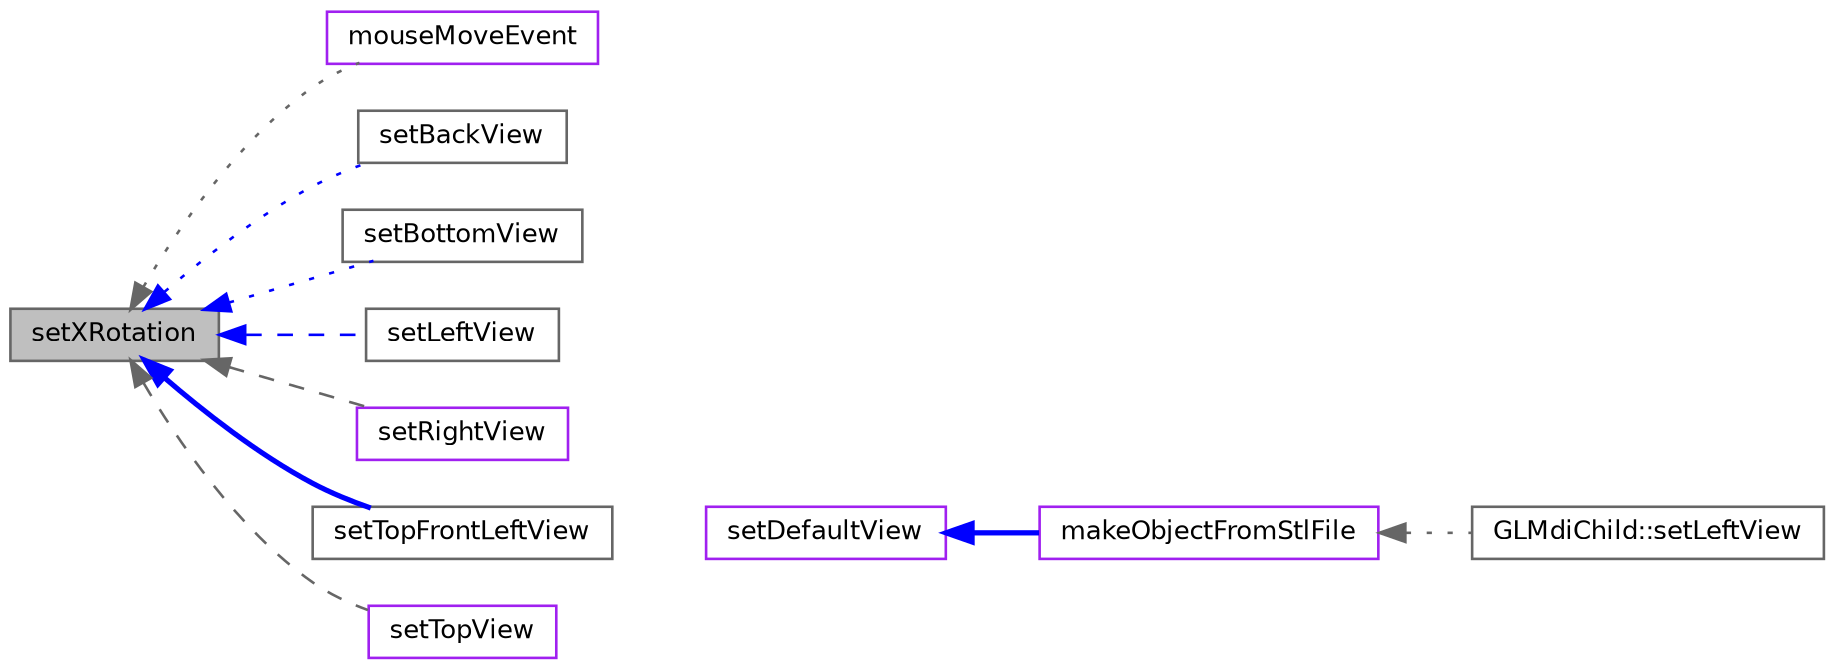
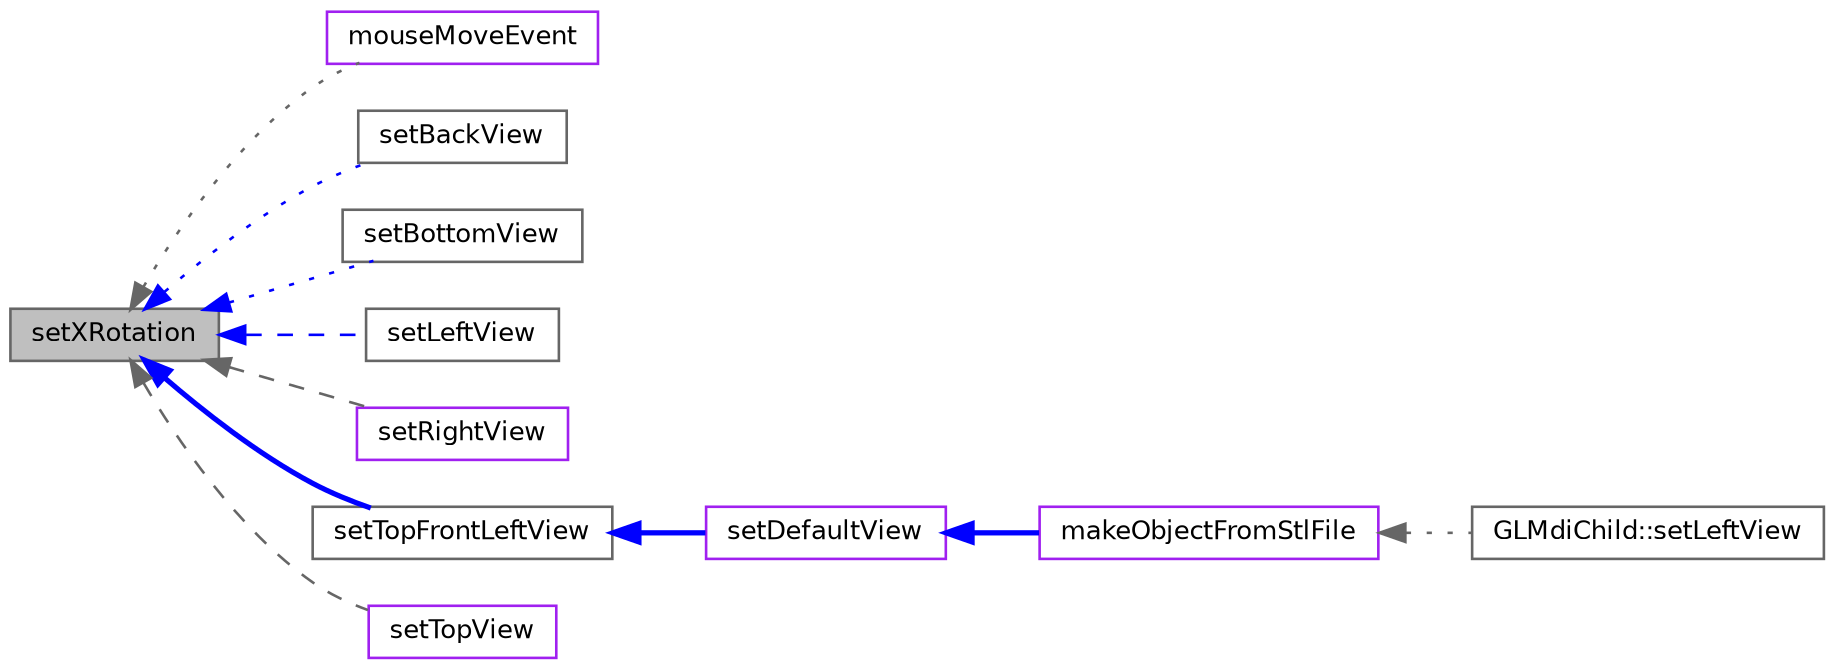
  digraph {
    rankdir=LR
    node [color=gray40 fillcolor=white fontname=Helvetica fontsize=10 shape=record style=filled]
    edge [color=blue dir=back fontname=Helvetica fontsize=10 labelfontname=Helvetica labelfontsize=10 style=dotted]
    n1 [fillcolor=grey75 fontcolor=black height=0.2 label=setXRotation width=0.4]
    n2 [color=purple height=0.2 label=mouseMoveEvent width=0.4]
    n3 [height=0.2 label=setBackView width=0.4]
    n4 [height=0.2 label=setBottomView width=0.4]
    n5 [height=0.2 label=setLeftView width=0.4]
    n6 [color=purple height=0.2 label=setRightView width=0.4]
    n7 [height=0.2 label=setTopFrontLeftView width=0.4]
    n8 [color=purple height=0.2 label=setTopView width=0.4]
    n9 [color=purple height=0.2 label=setDefaultView width=0.4]
    n10 [color=purple height=0.2 label=makeObjectFromStlFile width=0.4]
    n11 [height=0.2 label="GLMdiChild::setLeftView" width=0.4]
    n1 -> n2 [color=gray40]
    n1 -> n3
    n1 -> n4
    n1 -> n5 [style=dashed]
    n1 -> n6 [color=gray40 style=dashed]
    n1 -> n7 [style=bold]
    n1 -> n8 [color=gray40 style=dashed]
+   n7 -> n9 [style=bold]
    n9 -> n10 [style=bold]
    n10 -> n11 [color=gray40]
  }
